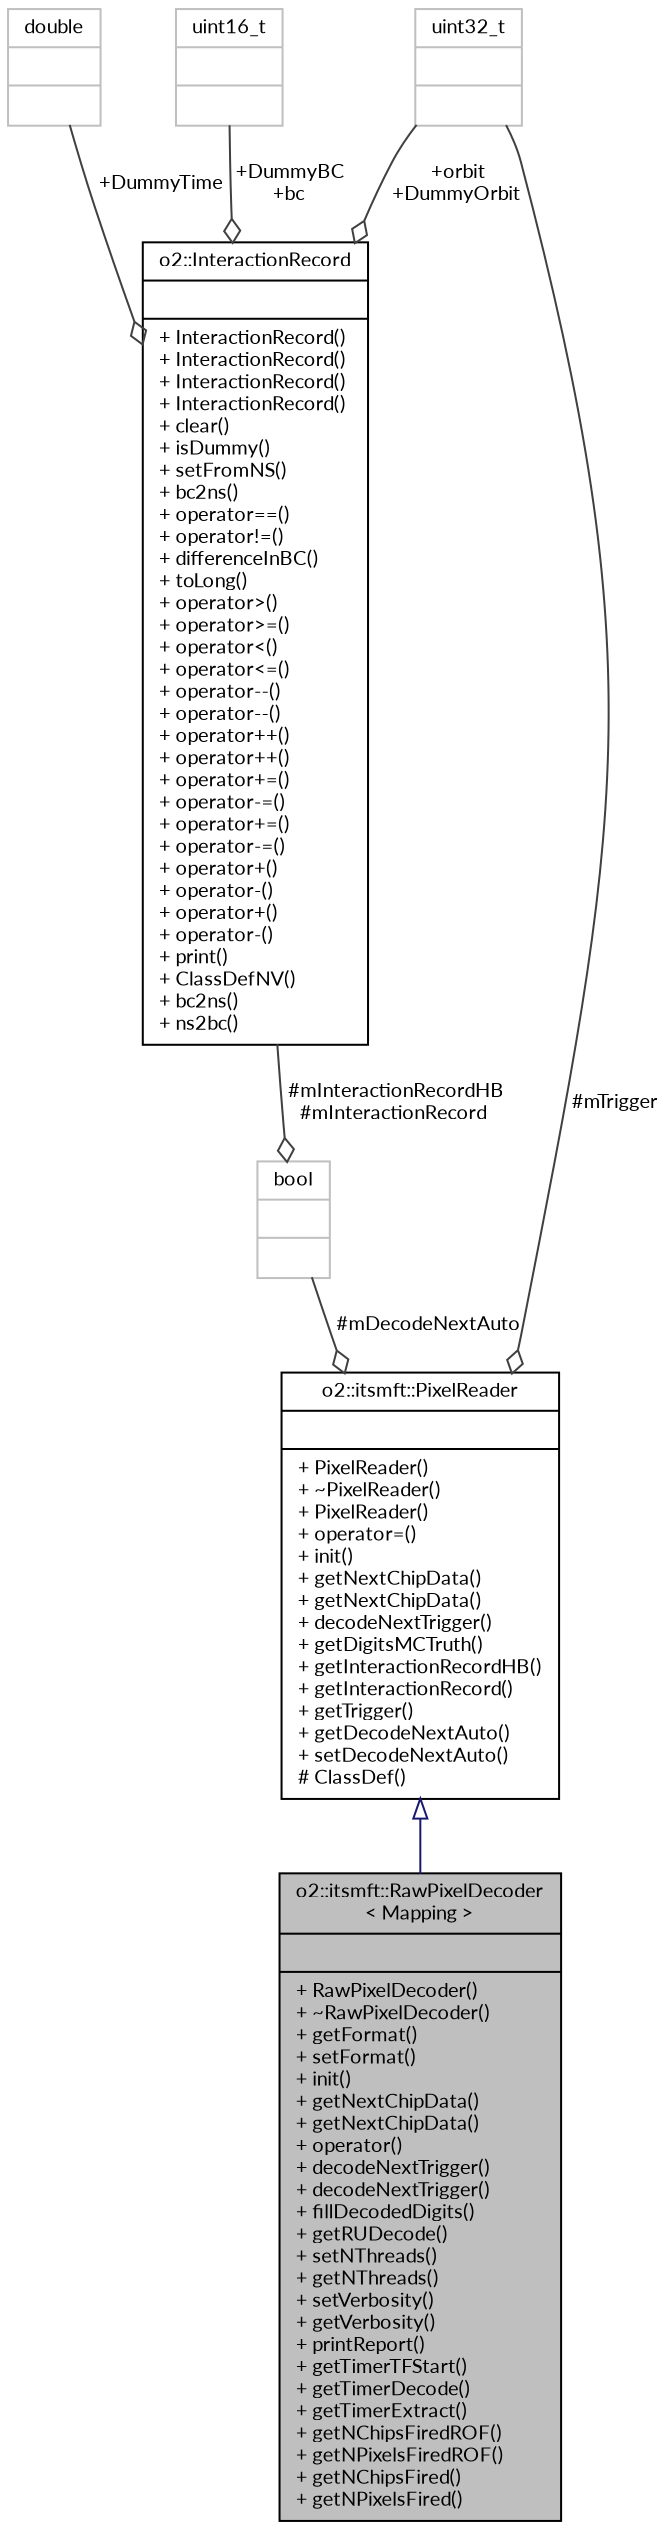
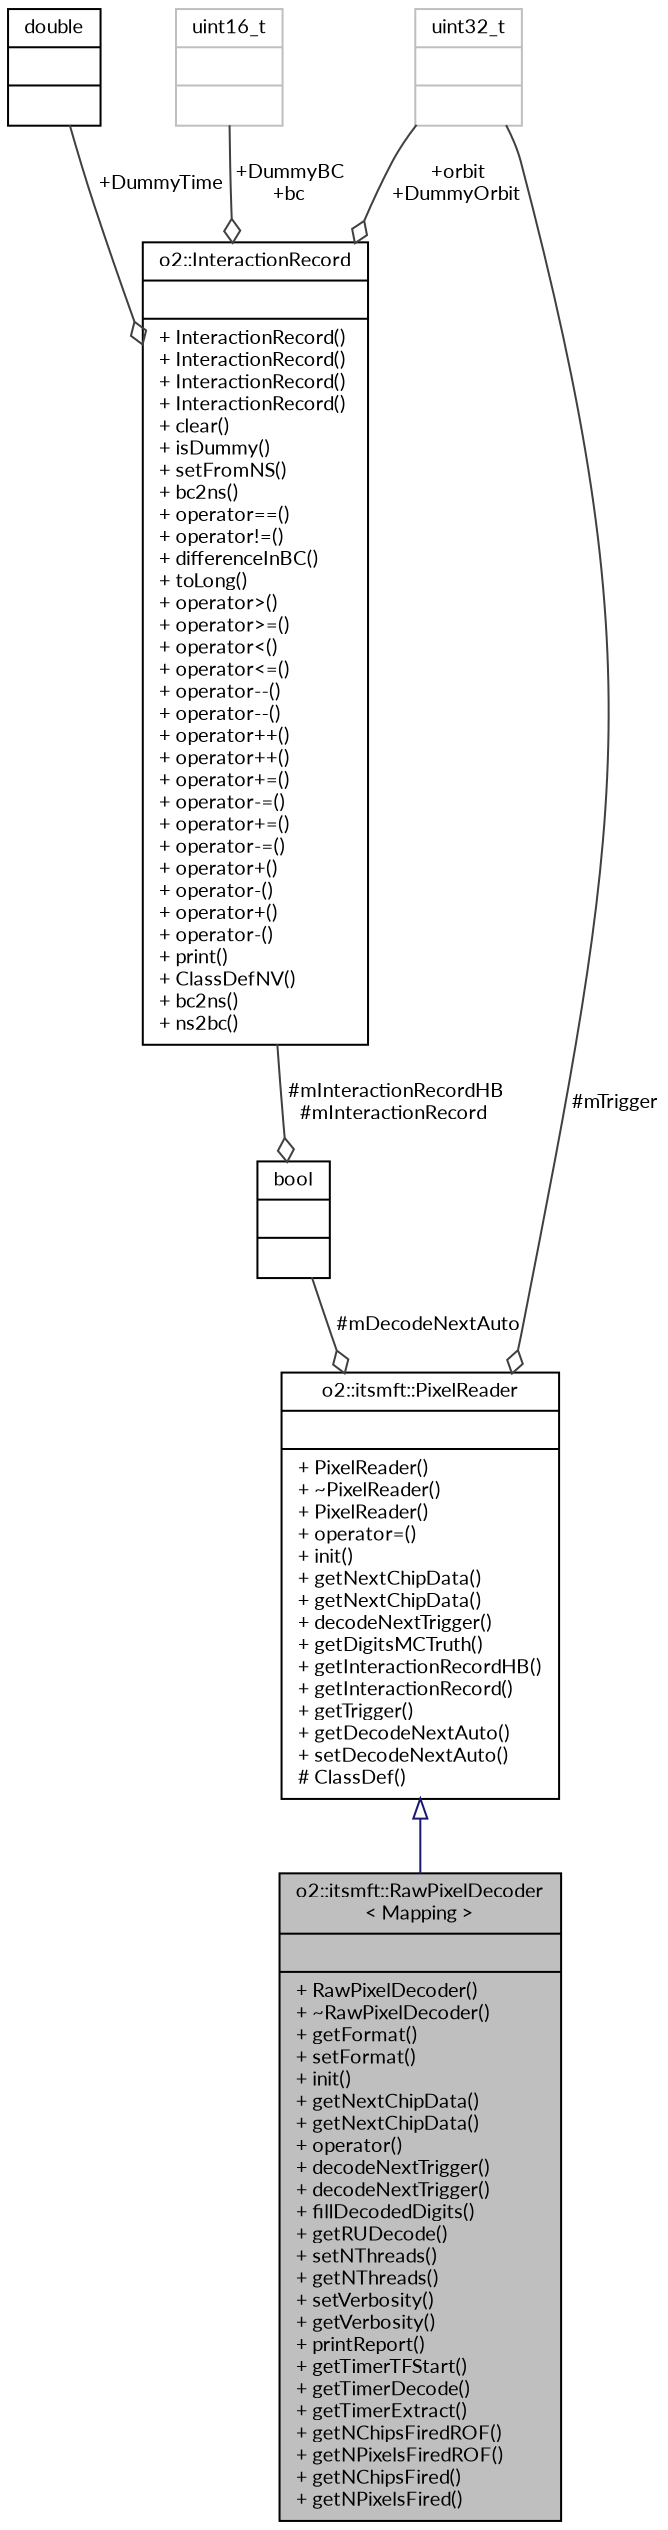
  digraph {
    fontname=Lato
    node [color=grey75 fontname=Lato fontsize=10 shape=record]
    edge [color=grey25 fontname=Lato fontsize=10 labelfontname=Helvetica labelfontsize=10 style=solid arrowhead=odiamond]
    n1 [color=black fillcolor=grey75 fontcolor=black height=0.2 label="{o2::itsmft::RawPixelDecoder\l\< Mapping \>\n||+ RawPixelDecoder()\l+ ~RawPixelDecoder()\l+ getFormat()\l+ setFormat()\l+ init()\l+ getNextChipData()\l+ getNextChipData()\l+ operator()\l+ decodeNextTrigger()\l+ decodeNextTrigger()\l+ fillDecodedDigits()\l+ getRUDecode()\l+ setNThreads()\l+ getNThreads()\l+ setVerbosity()\l+ getVerbosity()\l+ printReport()\l+ getTimerTFStart()\l+ getTimerDecode()\l+ getTimerExtract()\l+ getNChipsFiredROF()\l+ getNPixelsFiredROF()\l+ getNChipsFired()\l+ getNPixelsFired()\l}" style=filled width=0.4]
    n2 [color=black height=0.2 label="{o2::itsmft::PixelReader\n||+ PixelReader()\l+ ~PixelReader()\l+ PixelReader()\l+ operator=()\l+ init()\l+ getNextChipData()\l+ getNextChipData()\l+ decodeNextTrigger()\l+ getDigitsMCTruth()\l+ getInteractionRecordHB()\l+ getInteractionRecord()\l+ getTrigger()\l+ getDecodeNextAuto()\l+ setDecodeNextAuto()\l# ClassDef()\l}" width=0.4]
    n3 [color=black height=0.2 label="{o2::InteractionRecord\n||+ InteractionRecord()\l+ InteractionRecord()\l+ InteractionRecord()\l+ InteractionRecord()\l+ clear()\l+ isDummy()\l+ setFromNS()\l+ bc2ns()\l+ operator==()\l+ operator!=()\l+ differenceInBC()\l+ toLong()\l+ operator\>()\l+ operator\>=()\l+ operator\<()\l+ operator\<=()\l+ operator--()\l+ operator--()\l+ operator++()\l+ operator++()\l+ operator+=()\l+ operator-=()\l+ operator+=()\l+ operator-=()\l+ operator+()\l+ operator-()\l+ operator+()\l+ operator-()\l+ print()\l+ ClassDefNV()\l+ bc2ns()\l+ ns2bc()\l}" width=0.4]
-   n4 [height=0.2 label="{bool\n||}" width=0.4]
-   n5 [height=0.2 label="{double\n||}" width=0.4]
+   n4 [color=black height=0.2 label="{bool\n||}" width=0.4]
+   n5 [color=black height=0.2 label="{double\n||}" width=0.4]
    n6 [height=0.2 label="{uint16_t\n||}" width=0.4]
    n7 [height=0.2 label="{uint32_t\n||}" width=0.4]
    n2 -> n1 [arrowtail=onormal color=midnightblue dir=back arrowhead=""]
    n3 -> n4 [label=" #mInteractionRecordHB\n#mInteractionRecord"]
    n4 -> n2 [label=" #mDecodeNextAuto"]
    n5 -> n3 [label=" +DummyTime"]
    n6 -> n3 [label=" +DummyBC\n+bc"]
    n7 -> n2 [label=" #mTrigger"]
    n7 -> n3 [label=" +orbit\n+DummyOrbit"]
  }
